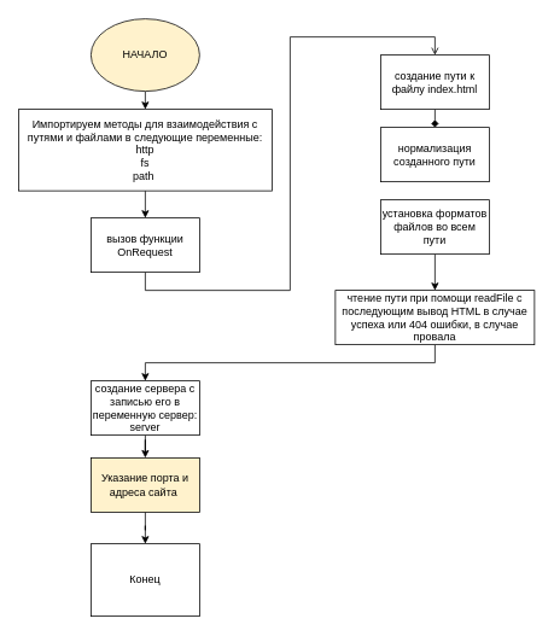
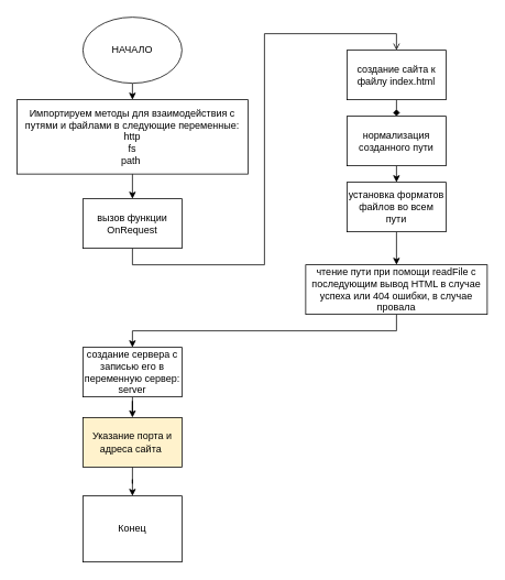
  <mxCell id="0" />
  <mxCell id="1" parent="0" />
  <mxCell id="2" style="edgeStyle=orthogonalEdgeStyle;rounded=0;orthogonalLoop=1;jettySize=auto;html=1;exitX=0.5;exitY=1;exitDx=0;exitDy=0;entryX=0.5;entryY=0;entryDx=0;entryDy=0;" edge="1" parent="1" source="3" target="5"><mxGeometry relative="1" as="geometry" /></mxCell>
- <mxCell id="3" value="НАЧАЛО" style="ellipse;whiteSpace=wrap;html=1;fillColor=#fff2cc;" vertex="1" parent="1"><mxGeometry x="100" y="20" width="120" height="80" as="geometry" /></mxCell>
+ <mxCell id="3" value="НАЧАЛО" style="ellipse;whiteSpace=wrap;html=1;" vertex="1" parent="1"><mxGeometry x="100" y="20" width="120" height="80" as="geometry" /></mxCell>
  <mxCell id="4" style="edgeStyle=orthogonalEdgeStyle;rounded=0;orthogonalLoop=1;jettySize=auto;html=1;exitX=0.5;exitY=1;exitDx=0;exitDy=0;entryX=0.5;entryY=0;entryDx=0;entryDy=0;" edge="1" parent="1" source="5" target="7"><mxGeometry relative="1" as="geometry" /></mxCell>
  <mxCell id="5" value="Импортируем методы для взаимодействия с путями и файлами в следующие переменные:&lt;br&gt;http&lt;br&gt;fs&lt;br&gt;path&amp;nbsp;" style="rounded=0;whiteSpace=wrap;html=1;" vertex="1" parent="1"><mxGeometry x="20" y="120" width="280" height="90" as="geometry" /></mxCell>
  <mxCell id="6" style="edgeStyle=orthogonalEdgeStyle;rounded=0;orthogonalLoop=1;jettySize=auto;html=1;exitX=0.5;exitY=1;exitDx=0;exitDy=0;entryX=0.5;entryY=0;entryDx=0;entryDy=0;endArrow=open;" edge="1" parent="1" source="7" target="9"><mxGeometry relative="1" as="geometry" /></mxCell>
  <mxCell id="7" value="вызов функции OnRequest" style="rounded=0;whiteSpace=wrap;html=1;" vertex="1" parent="1"><mxGeometry x="100" y="240" width="120" height="60" as="geometry" /></mxCell>
  <mxCell id="8" style="edgeStyle=orthogonalEdgeStyle;rounded=0;orthogonalLoop=1;jettySize=auto;html=1;exitX=0.5;exitY=1;exitDx=0;exitDy=0;entryX=0.5;entryY=0;entryDx=0;entryDy=0;endArrow=diamond;" edge="1" parent="1" source="9" target="11"><mxGeometry relative="1" as="geometry" /></mxCell>
- <mxCell id="9" value="создание пути к файлу index.html" style="rounded=0;whiteSpace=wrap;html=1;" vertex="1" parent="1"><mxGeometry x="420" y="60" width="120" height="60" as="geometry" /></mxCell>
+ <mxCell id="9" value="создание сайта к файлу index.html" style="rounded=0;whiteSpace=wrap;html=1;" vertex="1" parent="1"><mxGeometry x="420" y="60" width="120" height="60" as="geometry" /></mxCell>
+ <mxCell id="10" style="edgeStyle=orthogonalEdgeStyle;rounded=0;orthogonalLoop=1;jettySize=auto;html=1;exitX=0.5;exitY=1;exitDx=0;exitDy=0;entryX=0.5;entryY=0;entryDx=0;entryDy=0;" edge="1" parent="1" source="11" target="13"><mxGeometry relative="1" as="geometry" /></mxCell>
  <mxCell id="11" value="нормализация созданного пути" style="rounded=0;whiteSpace=wrap;html=1;" vertex="1" parent="1"><mxGeometry x="420" y="140" width="120" height="60" as="geometry" /></mxCell>
  <mxCell id="12" style="edgeStyle=orthogonalEdgeStyle;rounded=0;orthogonalLoop=1;jettySize=auto;html=1;exitX=0.5;exitY=1;exitDx=0;exitDy=0;entryX=0.5;entryY=0;entryDx=0;entryDy=0;" edge="1" parent="1" source="13" target="15"><mxGeometry relative="1" as="geometry" /></mxCell>
  <mxCell id="13" value="установка форматов файлов во всем пути" style="rounded=0;whiteSpace=wrap;html=1;" vertex="1" parent="1"><mxGeometry x="420" y="220" width="120" height="60" as="geometry" /></mxCell>
  <mxCell id="14" style="edgeStyle=orthogonalEdgeStyle;rounded=0;orthogonalLoop=1;jettySize=auto;html=1;exitX=0.5;exitY=1;exitDx=0;exitDy=0;entryX=0.5;entryY=0;entryDx=0;entryDy=0;" edge="1" parent="1" source="15" target="17"><mxGeometry relative="1" as="geometry" /></mxCell>
  <mxCell id="15" value="чтение пути при помощи readFile с последующим вывод HTML в случае успеха или 404 ошибки, в случае провала" style="rounded=0;whiteSpace=wrap;html=1;" vertex="1" parent="1"><mxGeometry x="370" y="320" width="220" height="60" as="geometry" /></mxCell>
  <mxCell id="16" value="" style="edgeStyle=orthogonalEdgeStyle;rounded=0;orthogonalLoop=1;jettySize=auto;html=1;" edge="1" parent="1" source="17" target="19"><mxGeometry relative="1" as="geometry" /></mxCell>
  <mxCell id="17" value="создание сервера с записью его в переменную сервер:&lt;br&gt;server" style="rounded=0;whiteSpace=wrap;html=1;" vertex="1" parent="1"><mxGeometry x="100" y="420" width="120" height="60" as="geometry" /></mxCell>
  <mxCell id="18" value="" style="edgeStyle=orthogonalEdgeStyle;rounded=0;orthogonalLoop=1;jettySize=auto;html=1;" edge="1" parent="1" source="19" target="20"><mxGeometry relative="1" as="geometry" /></mxCell>
  <mxCell id="19" value="Указание порта и адреса сайта&amp;nbsp;" style="whiteSpace=wrap;html=1;rounded=0;fillColor=#fff2cc;" vertex="1" parent="1"><mxGeometry x="100" y="505" width="120" height="60" as="geometry" /></mxCell>
  <mxCell id="20" value="Конец" style="whiteSpace=wrap;html=1;rounded=0;" vertex="1" parent="1"><mxGeometry x="100" y="600" width="120" height="80" as="geometry" /></mxCell>
